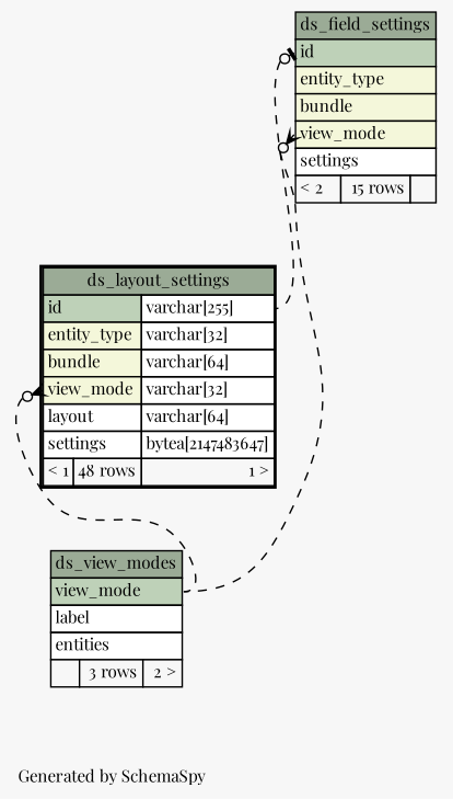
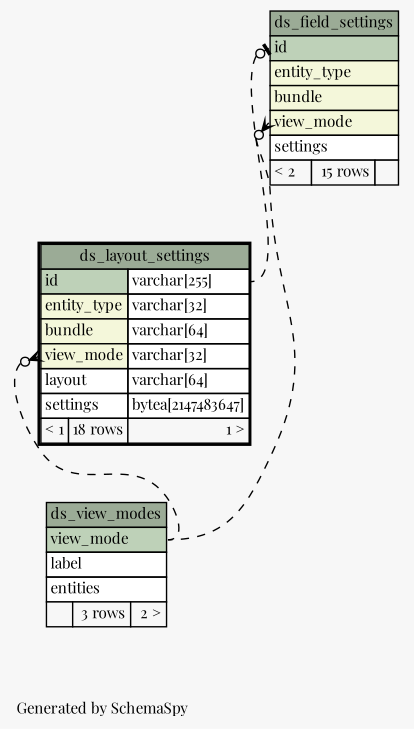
  digraph {
    bgcolor="#f7f7f7"
    fontname="Playfair Display"
    fontsize=11
    label="\nGenerated by SchemaSpy"
    labeljust=l
    nodesep=0.18
    rankdir=TB
    ranksep=0.46
    node [fontname="Playfair Display" fontsize=11 shape=plaintext]
    edge [arrowhead=none arrowsize=0.8 arrowtail=crowodot dir=back fontname="Playfair Display" headport="view_mode:e" style=dashed tailport="view_mode:w"]
    n1 [label=<     <TABLE BORDER="0" CELLBORDER="1" CELLSPACING="0" BGCOLOR="#ffffff">       <TR><TD COLSPAN="3" BGCOLOR="#9bab96" ALIGN="CENTER">ds_field_settings</TD></TR>       <TR><TD PORT="id" COLSPAN="3" BGCOLOR="#bed1b8" ALIGN="LEFT">id</TD></TR>       <TR><TD PORT="entity_type" COLSPAN="3" BGCOLOR="#f4f7da" ALIGN="LEFT">entity_type</TD></TR>       <TR><TD PORT="bundle" COLSPAN="3" BGCOLOR="#f4f7da" ALIGN="LEFT">bundle</TD></TR>       <TR><TD PORT="view_mode" COLSPAN="3" BGCOLOR="#f4f7da" ALIGN="LEFT">view_mode</TD></TR>       <TR><TD PORT="settings" COLSPAN="3" ALIGN="LEFT">settings</TD></TR>       <TR><TD ALIGN="LEFT" BGCOLOR="#f7f7f7">&lt; 2</TD><TD ALIGN="RIGHT" BGCOLOR="#f7f7f7">15 rows</TD><TD ALIGN="RIGHT" BGCOLOR="#f7f7f7">  </TD></TR>     </TABLE>>]
-   n2 [label=<     <TABLE BORDER="2" CELLBORDER="1" CELLSPACING="0" BGCOLOR="#ffffff">       <TR><TD COLSPAN="3" BGCOLOR="#9bab96" ALIGN="CENTER">ds_layout_settings</TD></TR>       <TR><TD PORT="id" COLSPAN="2" BGCOLOR="#bed1b8" ALIGN="LEFT">id</TD><TD PORT="id.type" ALIGN="LEFT">varchar[255]</TD></TR>       <TR><TD PORT="entity_type" COLSPAN="2" BGCOLOR="#f4f7da" ALIGN="LEFT">entity_type</TD><TD PORT="entity_type.type" ALIGN="LEFT">varchar[32]</TD></TR>       <TR><TD PORT="bundle" COLSPAN="2" BGCOLOR="#f4f7da" ALIGN="LEFT">bundle</TD><TD PORT="bundle.type" ALIGN="LEFT">varchar[64]</TD></TR>       <TR><TD PORT="view_mode" COLSPAN="2" BGCOLOR="#f4f7da" ALIGN="LEFT">view_mode</TD><TD PORT="view_mode.type" ALIGN="LEFT">varchar[32]</TD></TR>       <TR><TD PORT="layout" COLSPAN="2" ALIGN="LEFT">layout</TD><TD PORT="layout.type" ALIGN="LEFT">varchar[64]</TD></TR>       <TR><TD PORT="settings" COLSPAN="2" ALIGN="LEFT">settings</TD><TD PORT="settings.type" ALIGN="LEFT">bytea[2147483647]</TD></TR>       <TR><TD ALIGN="LEFT" BGCOLOR="#f7f7f7">&lt; 1</TD><TD ALIGN="RIGHT" BGCOLOR="#f7f7f7">48 rows</TD><TD ALIGN="RIGHT" BGCOLOR="#f7f7f7">1 &gt;</TD></TR>     </TABLE>>]
+   n2 [label=<     <TABLE BORDER="2" CELLBORDER="1" CELLSPACING="0" BGCOLOR="#ffffff">       <TR><TD COLSPAN="3" BGCOLOR="#9bab96" ALIGN="CENTER">ds_layout_settings</TD></TR>       <TR><TD PORT="id" COLSPAN="2" BGCOLOR="#bed1b8" ALIGN="LEFT">id</TD><TD PORT="id.type" ALIGN="LEFT">varchar[255]</TD></TR>       <TR><TD PORT="entity_type" COLSPAN="2" BGCOLOR="#f4f7da" ALIGN="LEFT">entity_type</TD><TD PORT="entity_type.type" ALIGN="LEFT">varchar[32]</TD></TR>       <TR><TD PORT="bundle" COLSPAN="2" BGCOLOR="#f4f7da" ALIGN="LEFT">bundle</TD><TD PORT="bundle.type" ALIGN="LEFT">varchar[64]</TD></TR>       <TR><TD PORT="view_mode" COLSPAN="2" BGCOLOR="#f4f7da" ALIGN="LEFT">view_mode</TD><TD PORT="view_mode.type" ALIGN="LEFT">varchar[32]</TD></TR>       <TR><TD PORT="layout" COLSPAN="2" ALIGN="LEFT">layout</TD><TD PORT="layout.type" ALIGN="LEFT">varchar[64]</TD></TR>       <TR><TD PORT="settings" COLSPAN="2" ALIGN="LEFT">settings</TD><TD PORT="settings.type" ALIGN="LEFT">bytea[2147483647]</TD></TR>       <TR><TD ALIGN="LEFT" BGCOLOR="#f7f7f7">&lt; 1</TD><TD ALIGN="RIGHT" BGCOLOR="#f7f7f7">18 rows</TD><TD ALIGN="RIGHT" BGCOLOR="#f7f7f7">1 &gt;</TD></TR>     </TABLE>>]
    n3 [label=<     <TABLE BORDER="0" CELLBORDER="1" CELLSPACING="0" BGCOLOR="#ffffff">       <TR><TD COLSPAN="3" BGCOLOR="#9bab96" ALIGN="CENTER">ds_view_modes</TD></TR>       <TR><TD PORT="view_mode" COLSPAN="3" BGCOLOR="#bed1b8" ALIGN="LEFT">view_mode</TD></TR>       <TR><TD PORT="label" COLSPAN="3" ALIGN="LEFT">label</TD></TR>       <TR><TD PORT="entities" COLSPAN="3" ALIGN="LEFT">entities</TD></TR>       <TR><TD ALIGN="LEFT" BGCOLOR="#f7f7f7">  </TD><TD ALIGN="RIGHT" BGCOLOR="#f7f7f7">3 rows</TD><TD ALIGN="RIGHT" BGCOLOR="#f7f7f7">2 &gt;</TD></TR>     </TABLE>>]
    n1 -> n2 [arrowtail=teeodot headport="id.type:e" tailport="id:w"]
    n1 -> n3
    n2 -> n3
  }
